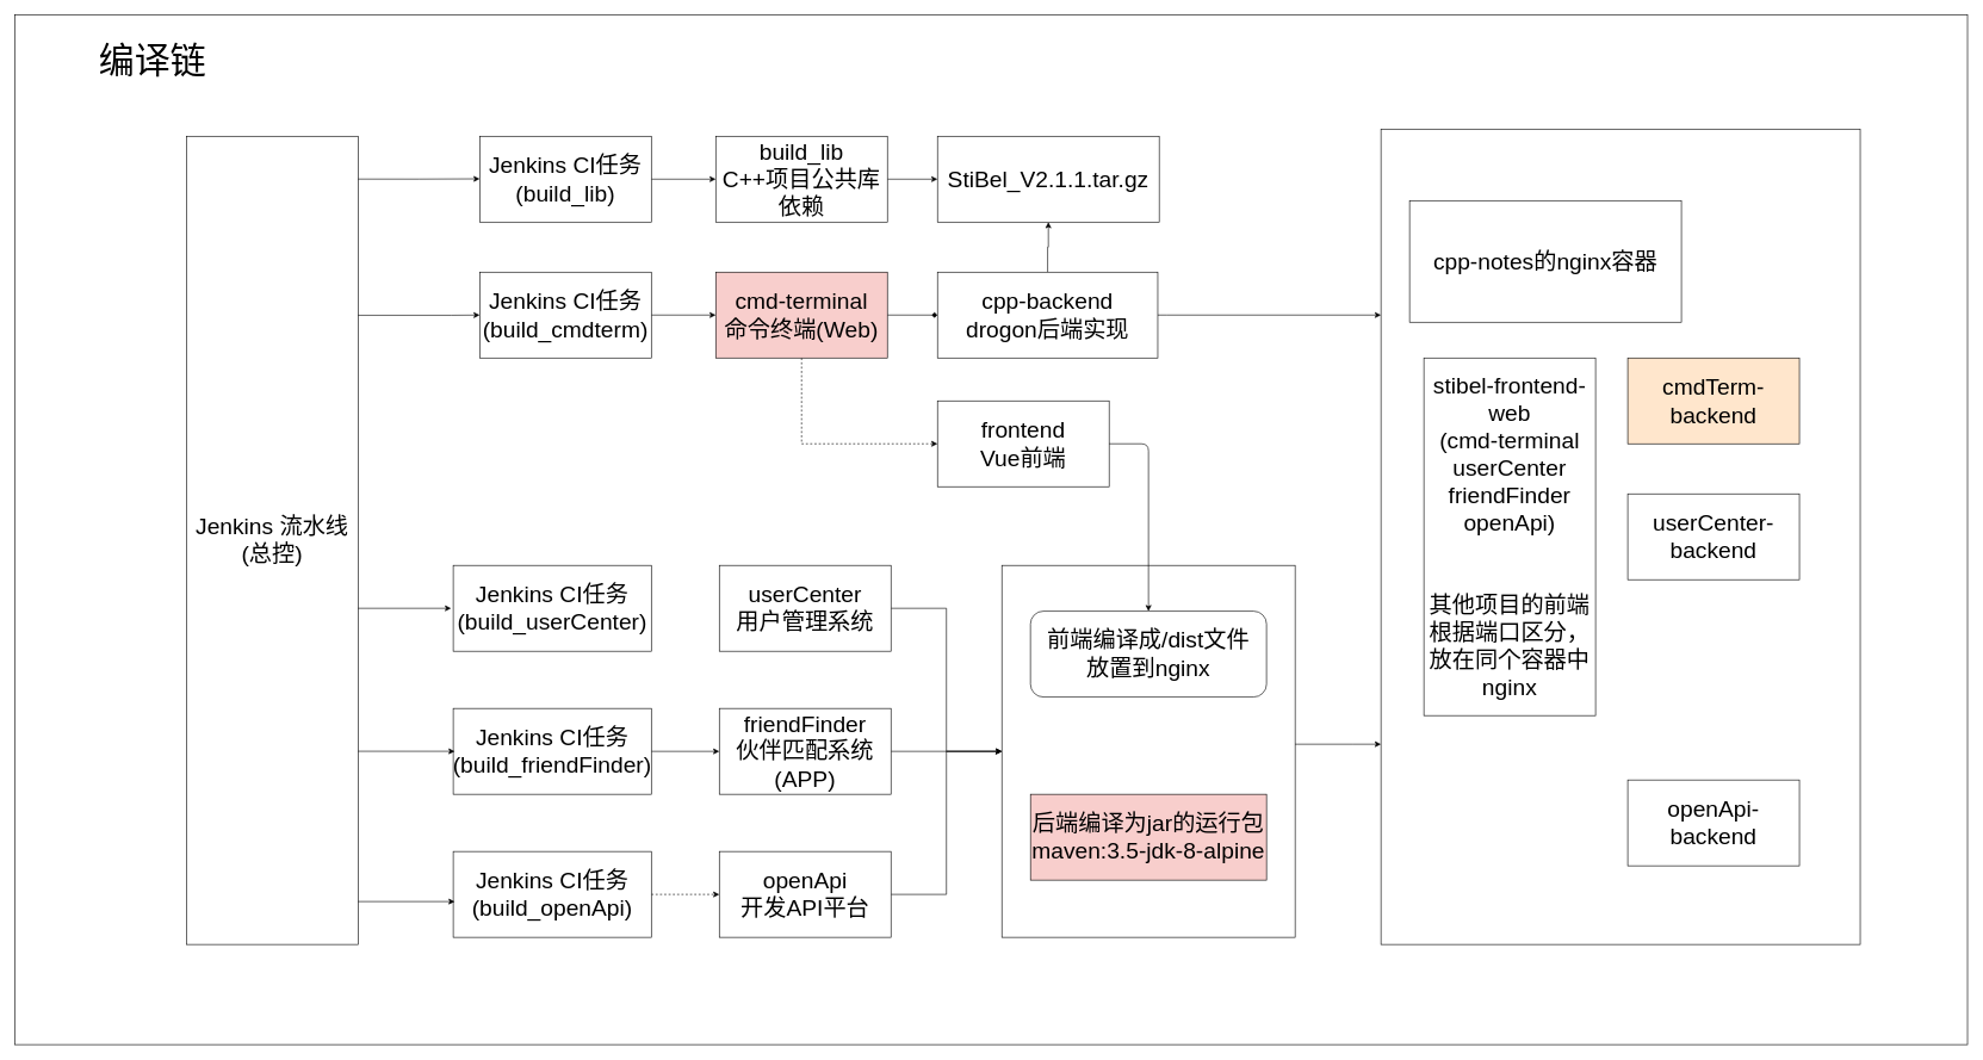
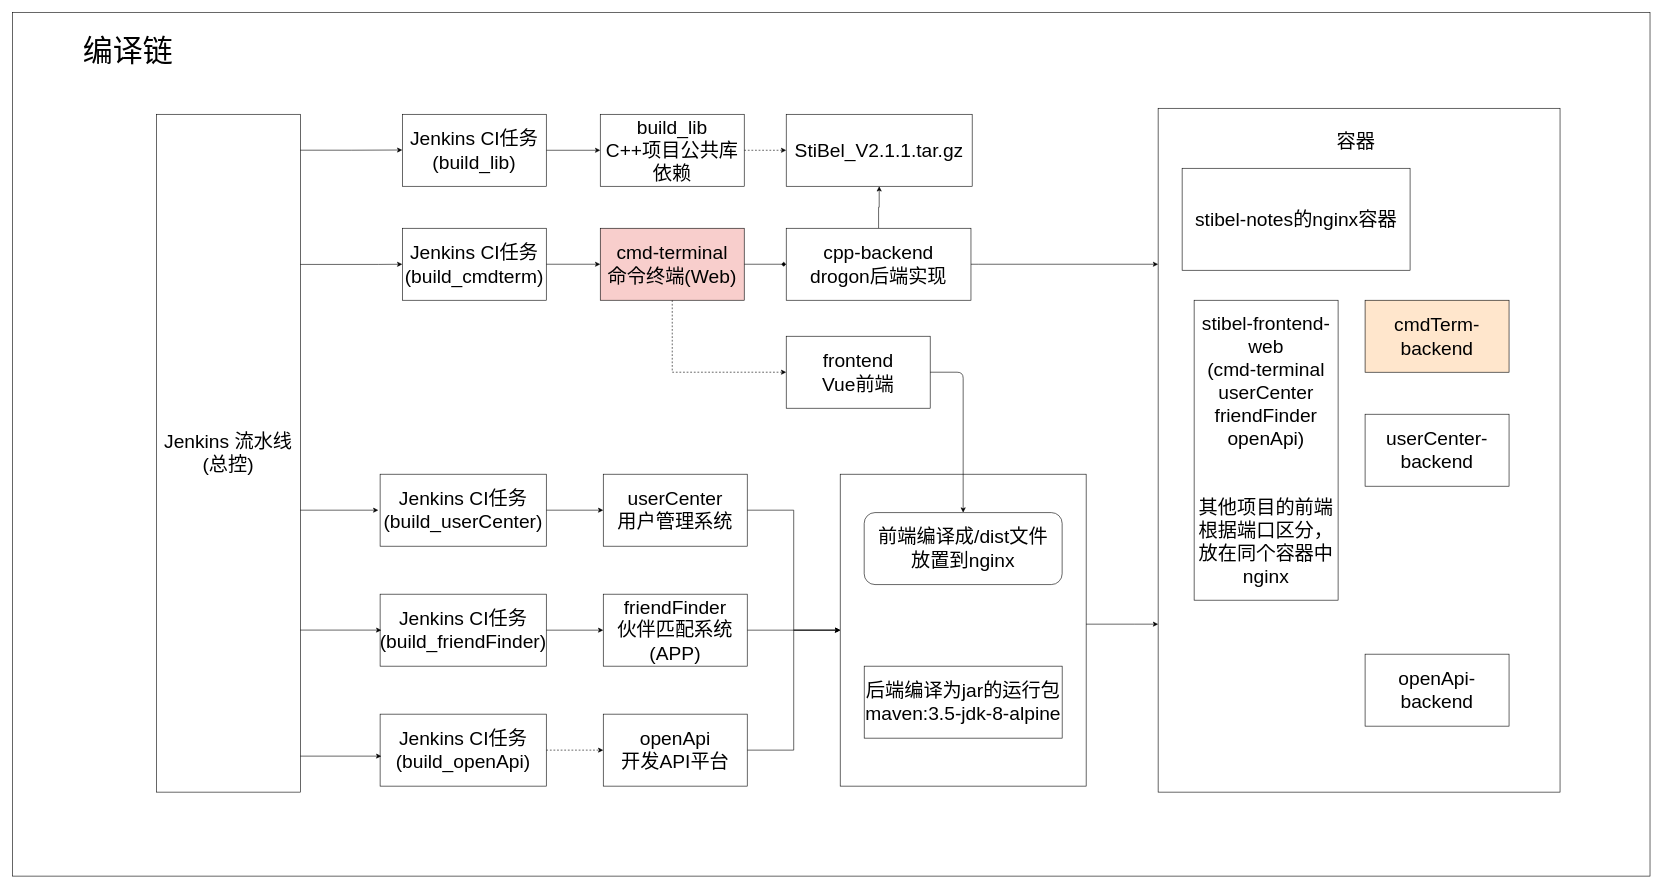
  <mxCell id="0" />
  <mxCell id="1" parent="0" />
  <mxCell id="2" value="" style="rounded=0;whiteSpace=wrap;html=1;fontSize=28;" parent="1" vertex="1"><mxGeometry x="20" y="20" width="2730" height="1440" as="geometry" /></mxCell>
  <mxCell id="3" value="" style="edgeStyle=orthogonalEdgeStyle;rounded=0;orthogonalLoop=1;jettySize=auto;html=1;fontSize=32;" parent="1" source="4" target="8" edge="1"><mxGeometry relative="1" as="geometry" /></mxCell>
  <mxCell id="4" value="Jenkins CI任务&lt;br style=&quot;font-size: 32px;&quot;&gt;(build_lib)" style="rounded=0;whiteSpace=wrap;html=1;fontSize=32;" parent="1" vertex="1"><mxGeometry x="670" y="190" width="240" height="120" as="geometry" /></mxCell>
  <mxCell id="5" value="StiBel_V2.1.1.tar.gz" style="rounded=0;whiteSpace=wrap;html=1;fontSize=32;" parent="1" vertex="1"><mxGeometry x="1310" y="190" width="310" height="120" as="geometry" /></mxCell>
  <mxCell id="6" value="编译链" style="text;html=1;strokeColor=none;fillColor=none;align=center;verticalAlign=middle;whiteSpace=wrap;rounded=0;fontSize=50;" parent="1" vertex="1"><mxGeometry x="71" y="58" width="284" height="50" as="geometry" /></mxCell>
- <mxCell id="7" value="" style="edgeStyle=orthogonalEdgeStyle;rounded=0;orthogonalLoop=1;jettySize=auto;html=1;fontSize=32;" parent="1" source="8" target="5" edge="1"><mxGeometry relative="1" as="geometry" /></mxCell>
+ <mxCell id="7" value="" style="edgeStyle=orthogonalEdgeStyle;rounded=0;orthogonalLoop=1;jettySize=auto;html=1;fontSize=32;dashed=1;" parent="1" source="8" target="5" edge="1"><mxGeometry relative="1" as="geometry" /></mxCell>
  <mxCell id="8" value="build_lib&lt;br style=&quot;font-size: 32px;&quot;&gt;C++项目公共库依赖" style="rounded=0;whiteSpace=wrap;html=1;fontSize=32;" parent="1" vertex="1"><mxGeometry x="1000" y="190" width="240" height="120" as="geometry" /></mxCell>
  <mxCell id="9" value="" style="edgeStyle=orthogonalEdgeStyle;rounded=0;orthogonalLoop=1;jettySize=auto;html=1;fontSize=32;" parent="1" source="10" target="5" edge="1"><mxGeometry relative="1" as="geometry" /></mxCell>
  <mxCell id="10" value="cpp-backend&lt;br style=&quot;font-size: 32px;&quot;&gt;drogon后端实现" style="rounded=0;whiteSpace=wrap;html=1;fontSize=32;" parent="1" vertex="1"><mxGeometry x="1310" y="380" width="308" height="120" as="geometry" /></mxCell>
  <mxCell id="11" value="" style="edgeStyle=orthogonalEdgeStyle;rounded=0;orthogonalLoop=1;jettySize=auto;html=1;fontSize=32;endArrow=diamond;" parent="1" source="13" target="10" edge="1"><mxGeometry relative="1" as="geometry" /></mxCell>
  <mxCell id="12" style="edgeStyle=orthogonalEdgeStyle;rounded=0;orthogonalLoop=1;jettySize=auto;html=1;exitX=0.5;exitY=1;exitDx=0;exitDy=0;fontSize=32;entryX=0;entryY=0.5;entryDx=0;entryDy=0;dashed=1;" parent="1" source="13" target="16" edge="1"><mxGeometry relative="1" as="geometry"><Array as="points"><mxPoint x="1120" y="620" /></Array></mxGeometry></mxCell>
  <mxCell id="13" value="cmd-terminal&lt;br style=&quot;font-size: 32px;&quot;&gt;命令终端(Web)" style="rounded=0;whiteSpace=wrap;html=1;fontSize=32;fillColor=#f8cecc;" parent="1" vertex="1"><mxGeometry x="1000" y="380" width="240" height="120" as="geometry" /></mxCell>
  <mxCell id="14" value="" style="edgeStyle=orthogonalEdgeStyle;rounded=0;orthogonalLoop=1;jettySize=auto;html=1;fontSize=32;" parent="1" source="15" target="13" edge="1"><mxGeometry relative="1" as="geometry" /></mxCell>
  <mxCell id="15" value="Jenkins CI任务&lt;br style=&quot;font-size: 32px;&quot;&gt;(build_cmdterm)" style="rounded=0;whiteSpace=wrap;html=1;fontSize=32;" parent="1" vertex="1"><mxGeometry x="670" y="380" width="240" height="120" as="geometry" /></mxCell>
  <mxCell id="16" value="frontend&lt;br style=&quot;font-size: 32px;&quot;&gt;Vue前端" style="rounded=0;whiteSpace=wrap;html=1;fontSize=32;" parent="1" vertex="1"><mxGeometry x="1310" y="560" width="240" height="120" as="geometry" /></mxCell>
+ <mxCell id="17" value="" style="edgeStyle=orthogonalEdgeStyle;rounded=0;orthogonalLoop=1;jettySize=auto;html=1;fontSize=32;" parent="1" source="18" target="26" edge="1"><mxGeometry relative="1" as="geometry" /></mxCell>
  <mxCell id="18" value="Jenkins CI任务&lt;br style=&quot;font-size: 32px;&quot;&gt;(build_userCenter)" style="rounded=0;whiteSpace=wrap;html=1;fontSize=32;" parent="1" vertex="1"><mxGeometry x="633" y="790" width="277" height="120" as="geometry" /></mxCell>
  <mxCell id="19" value="" style="edgeStyle=orthogonalEdgeStyle;rounded=0;orthogonalLoop=1;jettySize=auto;html=1;fontSize=32;" parent="1" source="20" target="28" edge="1"><mxGeometry relative="1" as="geometry" /></mxCell>
  <mxCell id="20" value="Jenkins CI任务&lt;br style=&quot;font-size: 32px;&quot;&gt;(build_friendFinder)" style="rounded=0;whiteSpace=wrap;html=1;fontSize=32;" parent="1" vertex="1"><mxGeometry x="633" y="990" width="277" height="120" as="geometry" /></mxCell>
  <mxCell id="21" value="" style="edgeStyle=orthogonalEdgeStyle;rounded=0;orthogonalLoop=1;jettySize=auto;html=1;fontSize=32;dashed=1;" parent="1" source="22" target="24" edge="1"><mxGeometry relative="1" as="geometry" /></mxCell>
  <mxCell id="22" value="Jenkins CI任务&lt;br style=&quot;font-size: 32px;&quot;&gt;(build_openApi)" style="rounded=0;whiteSpace=wrap;html=1;fontSize=32;" parent="1" vertex="1"><mxGeometry x="633" y="1190" width="277" height="120" as="geometry" /></mxCell>
  <mxCell id="23" value="" style="edgeStyle=orthogonalEdgeStyle;rounded=0;orthogonalLoop=1;jettySize=auto;html=1;fontSize=32;" parent="1" source="24" target="29" edge="1"><mxGeometry relative="1" as="geometry" /></mxCell>
  <mxCell id="24" value="openApi&lt;br style=&quot;font-size: 32px;&quot;&gt;开发API平台" style="rounded=0;whiteSpace=wrap;html=1;fontSize=32;" parent="1" vertex="1"><mxGeometry x="1005" y="1190" width="240" height="120" as="geometry" /></mxCell>
  <mxCell id="25" value="" style="edgeStyle=orthogonalEdgeStyle;rounded=0;orthogonalLoop=1;jettySize=auto;html=1;fontSize=32;" parent="1" source="26" target="29" edge="1"><mxGeometry relative="1" as="geometry" /></mxCell>
  <mxCell id="26" value="userCenter&lt;br style=&quot;font-size: 32px;&quot;&gt;用户管理系统" style="rounded=0;whiteSpace=wrap;html=1;fontSize=32;" parent="1" vertex="1"><mxGeometry x="1005" y="790" width="240" height="120" as="geometry" /></mxCell>
  <mxCell id="27" value="" style="edgeStyle=orthogonalEdgeStyle;rounded=0;orthogonalLoop=1;jettySize=auto;html=1;fontSize=32;" parent="1" source="28" target="29" edge="1"><mxGeometry relative="1" as="geometry" /></mxCell>
  <mxCell id="28" value="friendFinder&lt;br style=&quot;font-size: 32px;&quot;&gt;伙伴匹配系统(APP)" style="rounded=0;whiteSpace=wrap;html=1;fontSize=32;" parent="1" vertex="1"><mxGeometry x="1005" y="990" width="240" height="120" as="geometry" /></mxCell>
  <mxCell id="29" value="" style="rounded=0;whiteSpace=wrap;html=1;fontSize=32;" parent="1" vertex="1"><mxGeometry x="1400" y="790" width="410" height="520" as="geometry" /></mxCell>
  <mxCell id="30" value="前端编译成/dist文件&lt;br style=&quot;font-size: 32px;&quot;&gt;放置到nginx" style="whiteSpace=wrap;html=1;fontSize=32;rounded=1;" parent="1" vertex="1"><mxGeometry x="1440" y="854" width="330" height="120" as="geometry" /></mxCell>
- <mxCell id="31" value="后端编译为jar的运行包&lt;br style=&quot;font-size: 32px;&quot;&gt;maven:3.5-jdk-8-alpine" style="rounded=0;whiteSpace=wrap;html=1;fontSize=32;fillColor=#f8cecc;" parent="1" vertex="1"><mxGeometry x="1440" y="1110" width="330" height="120" as="geometry" /></mxCell>
+ <mxCell id="31" value="后端编译为jar的运行包&lt;br style=&quot;font-size: 32px;&quot;&gt;maven:3.5-jdk-8-alpine" style="rounded=0;whiteSpace=wrap;html=1;fontSize=32;" parent="1" vertex="1"><mxGeometry x="1440" y="1110" width="330" height="120" as="geometry" /></mxCell>
  <mxCell id="32" value="Jenkins 流水线&lt;br style=&quot;font-size: 32px;&quot;&gt;(总控)" style="rounded=0;whiteSpace=wrap;html=1;fontSize=32;" parent="1" vertex="1"><mxGeometry x="260" y="190" width="240" height="1130" as="geometry" /></mxCell>
  <mxCell id="33" value="" style="edgeStyle=orthogonalEdgeStyle;rounded=0;orthogonalLoop=1;jettySize=auto;html=1;fontSize=32;exitX=1;exitY=0.053;exitDx=0;exitDy=0;exitPerimeter=0;" parent="1" source="32" edge="1"><mxGeometry relative="1" as="geometry"><mxPoint x="580" y="249.58" as="sourcePoint" /><mxPoint x="670" y="249.58" as="targetPoint" /></mxGeometry></mxCell>
  <mxCell id="34" value="" style="edgeStyle=orthogonalEdgeStyle;rounded=0;orthogonalLoop=1;jettySize=auto;html=1;fontSize=32;exitX=1;exitY=0.053;exitDx=0;exitDy=0;exitPerimeter=0;" parent="1" edge="1"><mxGeometry relative="1" as="geometry"><mxPoint x="500" y="440.31" as="sourcePoint" /><mxPoint x="670" y="440" as="targetPoint" /><Array as="points"><mxPoint x="630" y="440" /><mxPoint x="630" y="440" /></Array></mxGeometry></mxCell>
  <mxCell id="35" value="" style="edgeStyle=orthogonalEdgeStyle;rounded=0;orthogonalLoop=1;jettySize=auto;html=1;fontSize=32;exitX=1;exitY=0.053;exitDx=0;exitDy=0;exitPerimeter=0;" parent="1" edge="1"><mxGeometry relative="1" as="geometry"><mxPoint x="500" y="849.89" as="sourcePoint" /><mxPoint x="630" y="850" as="targetPoint" /><Array as="points"><mxPoint x="630" y="849.58" /><mxPoint x="630" y="849.58" /></Array></mxGeometry></mxCell>
  <mxCell id="36" value="" style="edgeStyle=orthogonalEdgeStyle;rounded=0;orthogonalLoop=1;jettySize=auto;html=1;fontSize=32;exitX=1;exitY=0.053;exitDx=0;exitDy=0;exitPerimeter=0;" parent="1" edge="1"><mxGeometry relative="1" as="geometry"><mxPoint x="500" y="1049.89" as="sourcePoint" /><mxPoint x="635" y="1050" as="targetPoint" /><Array as="points"><mxPoint x="630" y="1049.58" /><mxPoint x="630" y="1049.58" /></Array></mxGeometry></mxCell>
  <mxCell id="37" value="" style="rounded=0;whiteSpace=wrap;html=1;fontSize=32;" parent="1" vertex="1"><mxGeometry x="1930" y="180" width="670" height="1140" as="geometry" /></mxCell>
+ <mxCell id="38" value="容器" style="text;html=1;strokeColor=none;fillColor=none;align=center;verticalAlign=middle;whiteSpace=wrap;rounded=0;fontSize=32;" parent="1" vertex="1"><mxGeometry x="2210" y="210" width="100" height="50" as="geometry" /></mxCell>
  <mxCell id="39" value="userCenter-backend" style="rounded=0;whiteSpace=wrap;html=1;fontSize=32;" parent="1" vertex="1"><mxGeometry x="2275" y="690" width="240" height="120" as="geometry" /></mxCell>
  <mxCell id="40" value="openApi-backend" style="rounded=0;whiteSpace=wrap;html=1;fontSize=32;" parent="1" vertex="1"><mxGeometry x="2275" y="1090" width="240" height="120" as="geometry" /></mxCell>
  <mxCell id="41" value="stibel-frontend-web&lt;br style=&quot;font-size: 32px;&quot;&gt;(cmd-terminal&lt;br style=&quot;font-size: 32px;&quot;&gt;userCenter&lt;br style=&quot;font-size: 32px;&quot;&gt;friendFinder&lt;br style=&quot;font-size: 32px;&quot;&gt;openApi)&lt;br style=&quot;font-size: 32px;&quot;&gt;&lt;br style=&quot;font-size: 32px;&quot;&gt;&lt;br style=&quot;font-size: 32px;&quot;&gt;其他项目的前端&lt;br style=&quot;font-size: 32px;&quot;&gt;根据端口区分，&lt;br style=&quot;font-size: 32px;&quot;&gt;放在同个容器中&lt;br style=&quot;font-size: 32px;&quot;&gt;nginx" style="rounded=0;whiteSpace=wrap;html=1;fontSize=32;" parent="1" vertex="1"><mxGeometry x="1990" y="500" width="240" height="500" as="geometry" /></mxCell>
  <mxCell id="42" value="cmdTerm-backend" style="rounded=0;whiteSpace=wrap;html=1;fontSize=32;fillColor=#ffe6cc;" parent="1" vertex="1"><mxGeometry x="2275" y="500" width="240" height="120" as="geometry" /></mxCell>
- <mxCell id="43" value="cpp-notes的nginx容器" style="rounded=0;whiteSpace=wrap;html=1;fontSize=32;" parent="1" vertex="1"><mxGeometry x="1970" y="280" width="380" height="170" as="geometry" /></mxCell>
+ <mxCell id="43" value="stibel-notes的nginx容器" style="rounded=0;whiteSpace=wrap;html=1;fontSize=32;" parent="1" vertex="1"><mxGeometry x="1970" y="280" width="380" height="170" as="geometry" /></mxCell>
  <mxCell id="44" value="" style="edgeStyle=orthogonalEdgeStyle;rounded=0;orthogonalLoop=1;jettySize=auto;html=1;fontSize=32;" parent="1" edge="1"><mxGeometry relative="1" as="geometry"><mxPoint x="1810" y="1040" as="sourcePoint" /><mxPoint x="1930" y="1040" as="targetPoint" /><Array as="points"><mxPoint x="1890" y="1040" /><mxPoint x="1890" y="1040" /></Array></mxGeometry></mxCell>
  <mxCell id="45" value="" style="endArrow=classic;html=1;fontSize=32;entryX=0.5;entryY=0;entryDx=0;entryDy=0;" parent="1" target="30" edge="1"><mxGeometry width="50" height="50" relative="1" as="geometry"><mxPoint x="1550" y="620" as="sourcePoint" /><mxPoint x="1600" y="570" as="targetPoint" /><Array as="points"><mxPoint x="1605" y="620" /></Array></mxGeometry></mxCell>
  <mxCell id="46" value="" style="edgeStyle=orthogonalEdgeStyle;rounded=0;orthogonalLoop=1;jettySize=auto;html=1;fontSize=32;" parent="1" edge="1"><mxGeometry relative="1" as="geometry"><mxPoint x="1618" y="440" as="sourcePoint" /><mxPoint x="1930" y="440" as="targetPoint" /><Array as="points"><mxPoint x="1630" y="439.5" /><mxPoint x="1630" y="439.5" /></Array></mxGeometry></mxCell>
  <mxCell id="47" value="" style="edgeStyle=orthogonalEdgeStyle;rounded=0;orthogonalLoop=1;jettySize=auto;html=1;fontSize=32;exitX=1;exitY=0.053;exitDx=0;exitDy=0;exitPerimeter=0;" edge="1" parent="1"><mxGeometry relative="1" as="geometry"><mxPoint x="500" y="1260" as="sourcePoint" /><mxPoint x="635" y="1260.11" as="targetPoint" /><Array as="points"><mxPoint x="630" y="1259.69" /><mxPoint x="630" y="1259.69" /></Array></mxGeometry></mxCell>
